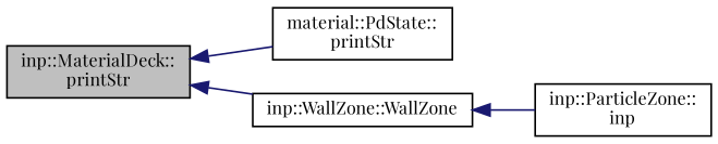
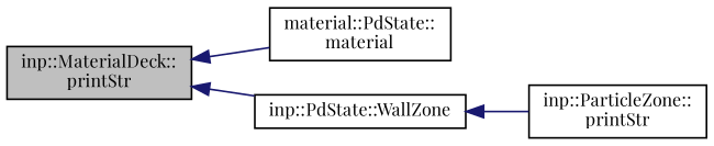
  digraph {
    fontname="Playfair Display"
    rankdir=LR
    node [color=black fillcolor=white fontname="Playfair Display" fontsize=10 shape=record style=filled]
    edge [color=midnightblue dir=back fontname="Playfair Display" fontsize=10 labelfontname=Helvetica labelfontsize=10 style=solid]
    n1 [fillcolor=grey75 fontcolor=black height=0.2 label="inp::MaterialDeck::\lprintStr" width=0.4]
-   n2 [height=0.2 label="material::PdState::\lprintStr" width=0.4]
-   n3 [height=0.2 label="inp::WallZone::WallZone" width=0.4]
-   n4 [height=0.2 label="inp::ParticleZone::\linp" width=0.4]
+   n2 [height=0.2 label="material::PdState::\lmaterial" width=0.4]
+   n3 [height=0.2 label="inp::PdState::WallZone" width=0.4]
+   n4 [height=0.2 label="inp::ParticleZone::\lprintStr" width=0.4]
    n1 -> n2
    n1 -> n3
    n3 -> n4
  }
